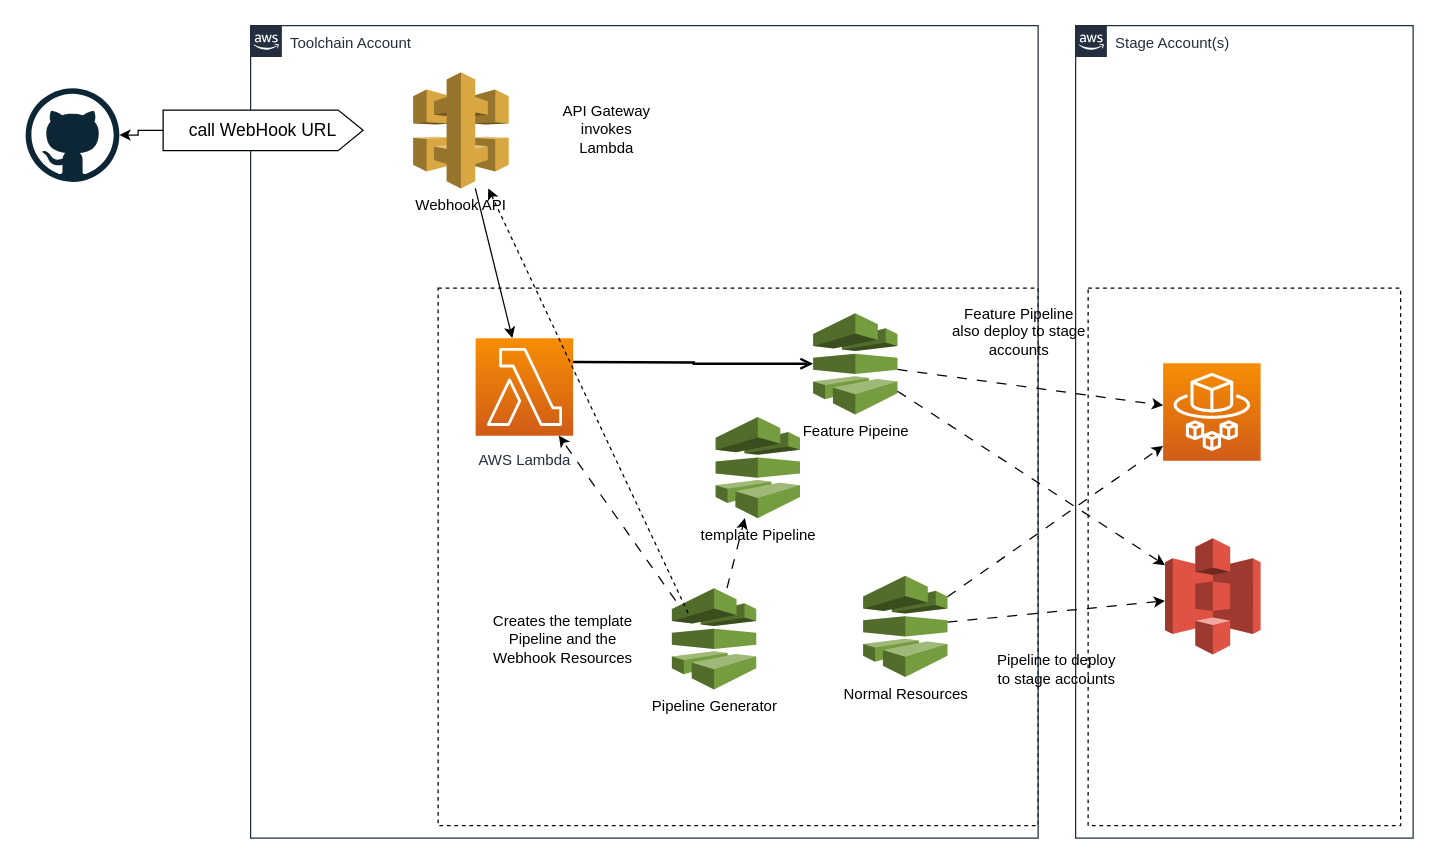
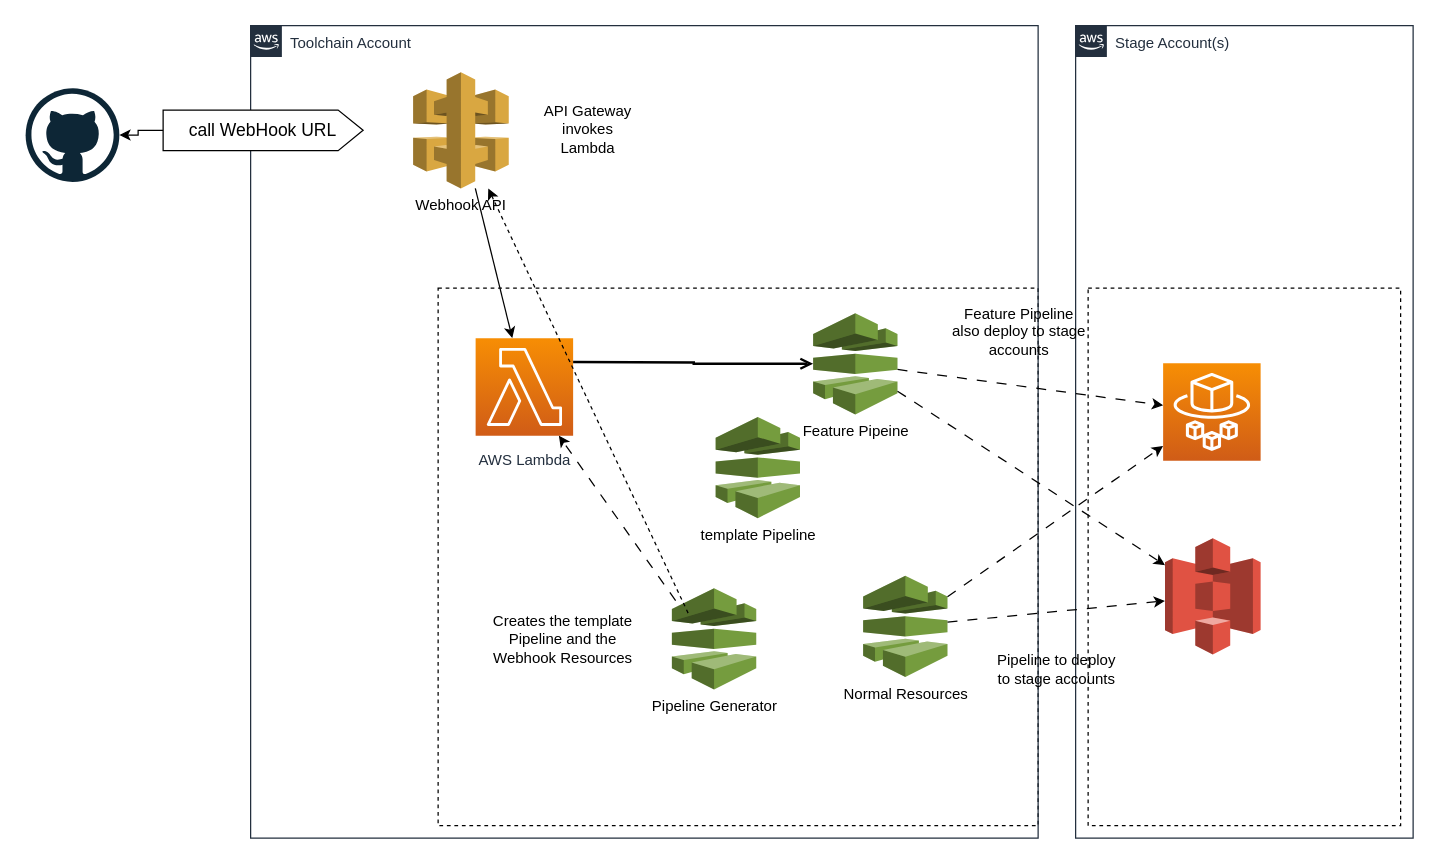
  <mxCell id="0" />
  <mxCell id="1" parent="0" />
  <mxCell id="2" value="" style="rounded=0;whiteSpace=wrap;html=1;labelBackgroundColor=none;fillColor=none;dashed=1;container=1;pointerEvents=0;collapsible=0;recursiveResize=0;" parent="1" vertex="1"><mxGeometry x="350" y="230" width="480" height="430" as="geometry" /></mxCell>
  <mxCell id="3" value="AWS Lambda" style="outlineConnect=0;fontColor=#232F3E;gradientColor=#F78E04;gradientDirection=north;fillColor=#D05C17;strokeColor=#ffffff;dashed=0;verticalLabelPosition=bottom;verticalAlign=top;align=center;html=1;fontSize=12;fontStyle=0;aspect=fixed;shape=mxgraph.aws4.resourceIcon;resIcon=mxgraph.aws4.lambda;labelBackgroundColor=#ffffff;spacingTop=6;" parent="2" vertex="1"><mxGeometry x="30" y="40" width="78" height="78" as="geometry" /></mxCell>
  <mxCell id="4" value="Normal Resources" style="outlineConnect=0;dashed=0;verticalLabelPosition=bottom;verticalAlign=top;align=center;html=1;shape=mxgraph.aws3.codepipeline;fillColor=#759C3E;gradientColor=none;" vertex="1" parent="2"><mxGeometry x="339.998" y="230" width="67.5" height="81" as="geometry" /></mxCell>
  <mxCell id="5" value="Feature Pipeine" style="outlineConnect=0;dashed=0;verticalLabelPosition=bottom;verticalAlign=top;align=center;html=1;shape=mxgraph.aws3.codepipeline;fillColor=#759C3E;gradientColor=none;" vertex="1" parent="2"><mxGeometry x="299.998" y="20" width="67.5" height="81" as="geometry" /></mxCell>
  <mxCell id="6" value="Pipeline Generator" style="outlineConnect=0;dashed=0;verticalLabelPosition=bottom;verticalAlign=top;align=center;html=1;shape=mxgraph.aws3.codepipeline;fillColor=#759C3E;gradientColor=none;" vertex="1" parent="2"><mxGeometry x="186.998" y="240" width="67.5" height="81" as="geometry" /></mxCell>
  <mxCell id="7" value="" style="endArrow=classic;html=1;rounded=0;dashed=1;dashPattern=8 8;" edge="1" parent="2" target="3"><mxGeometry width="50" height="50" relative="1" as="geometry"><mxPoint x="190" y="250" as="sourcePoint" /><mxPoint x="231" y="184" as="targetPoint" /></mxGeometry></mxCell>
  <mxCell id="8" value="Creates the template Pipeline and the Webhook Resources" style="text;html=1;strokeColor=none;fillColor=none;align=center;verticalAlign=middle;whiteSpace=wrap;rounded=0;" vertex="1" parent="2"><mxGeometry x="40" y="265.5" width="120" height="30" as="geometry" /></mxCell>
  <mxCell id="9" value="Toolchain Account" style="points=[[0,0],[0.25,0],[0.5,0],[0.75,0],[1,0],[1,0.25],[1,0.5],[1,0.75],[1,1],[0.75,1],[0.5,1],[0.25,1],[0,1],[0,0.75],[0,0.5],[0,0.25]];outlineConnect=0;gradientColor=none;html=1;whiteSpace=wrap;fontSize=12;fontStyle=0;shape=mxgraph.aws4.group;grIcon=mxgraph.aws4.group_aws_cloud_alt;strokeColor=#232F3E;fillColor=none;verticalAlign=top;align=left;spacingLeft=30;fontColor=#232F3E;dashed=0;labelBackgroundColor=#ffffff;container=1;pointerEvents=0;collapsible=0;recursiveResize=0;" parent="1" vertex="1"><mxGeometry x="200" y="20" width="630" height="650" as="geometry" /></mxCell>
  <mxCell id="10" value="Webhook API" style="outlineConnect=0;dashed=0;verticalLabelPosition=bottom;verticalAlign=top;align=center;html=1;shape=mxgraph.aws3.api_gateway;fillColor=#D9A741;gradientColor=none;" vertex="1" parent="9"><mxGeometry x="130" y="37.25" width="76.5" height="93" as="geometry" /></mxCell>
  <mxCell id="11" value="call WebHook URL" style="html=1;shape=mxgraph.infographic.ribbonSimple;notch1=0;notch2=20;align=center;verticalAlign=middle;fontSize=14;fontStyle=0;fillColor=#FFFFFF;whiteSpace=wrap;" vertex="1" parent="9"><mxGeometry x="-70" y="67.5" width="160" height="32.5" as="geometry" /></mxCell>
- <mxCell id="12" value="API Gateway invokes Lambda" style="text;html=1;strokeColor=none;fillColor=none;align=center;verticalAlign=middle;whiteSpace=wrap;rounded=0;" vertex="1" parent="9"><mxGeometry x="245" y="67.5" width="80" height="30" as="geometry" /></mxCell>
+ <mxCell id="12" value="API Gateway invokes Lambda" style="text;html=1;strokeColor=none;fillColor=none;align=center;verticalAlign=middle;whiteSpace=wrap;rounded=0;" vertex="1" parent="9"><mxGeometry x="230" y="67.5" width="80" height="30" as="geometry" /></mxCell>
  <mxCell id="13" value="Stage Account(s)" style="points=[[0,0],[0.25,0],[0.5,0],[0.75,0],[1,0],[1,0.25],[1,0.5],[1,0.75],[1,1],[0.75,1],[0.5,1],[0.25,1],[0,1],[0,0.75],[0,0.5],[0,0.25]];outlineConnect=0;gradientColor=none;html=1;whiteSpace=wrap;fontSize=12;fontStyle=0;shape=mxgraph.aws4.group;grIcon=mxgraph.aws4.group_aws_cloud_alt;strokeColor=#232F3E;fillColor=none;verticalAlign=top;align=left;spacingLeft=30;fontColor=#232F3E;dashed=0;labelBackgroundColor=#ffffff;container=1;pointerEvents=0;collapsible=0;recursiveResize=0;" parent="1" vertex="1"><mxGeometry x="860" y="20" width="270" height="650" as="geometry" /></mxCell>
  <mxCell id="14" value="Pipeline to deploy to stage accounts" style="text;html=1;strokeColor=none;fillColor=none;align=center;verticalAlign=middle;whiteSpace=wrap;rounded=0;" vertex="1" parent="13"><mxGeometry x="-70" y="490" width="110" height="50" as="geometry" /></mxCell>
  <mxCell id="15" value="" style="edgeStyle=orthogonalEdgeStyle;rounded=0;orthogonalLoop=1;jettySize=auto;html=1;endArrow=open;endFill=0;strokeWidth=2;" parent="1" target="5" edge="1"><mxGeometry relative="1" as="geometry"><mxPoint x="458" y="289" as="sourcePoint" /><mxPoint x="490" y="289" as="targetPoint" /></mxGeometry></mxCell>
  <mxCell id="16" value="" style="rounded=0;whiteSpace=wrap;html=1;labelBackgroundColor=none;fillColor=none;dashed=1;container=1;pointerEvents=0;collapsible=0;recursiveResize=0;" parent="1" vertex="1"><mxGeometry x="870" y="230" width="250" height="430" as="geometry" /></mxCell>
  <mxCell id="17" value="" style="outlineConnect=0;dashed=0;verticalLabelPosition=bottom;verticalAlign=top;align=center;html=1;shape=mxgraph.aws3.s3;fillColor=#E05243;gradientColor=none;" vertex="1" parent="16"><mxGeometry x="61.5" y="200" width="76.5" height="93" as="geometry" /></mxCell>
  <mxCell id="18" value="" style="sketch=0;points=[[0,0,0],[0.25,0,0],[0.5,0,0],[0.75,0,0],[1,0,0],[0,1,0],[0.25,1,0],[0.5,1,0],[0.75,1,0],[1,1,0],[0,0.25,0],[0,0.5,0],[0,0.75,0],[1,0.25,0],[1,0.5,0],[1,0.75,0]];outlineConnect=0;fontColor=#232F3E;gradientColor=#F78E04;gradientDirection=north;fillColor=#D05C17;strokeColor=#ffffff;dashed=0;verticalLabelPosition=bottom;verticalAlign=top;align=center;html=1;fontSize=12;fontStyle=0;aspect=fixed;shape=mxgraph.aws4.resourceIcon;resIcon=mxgraph.aws4.fargate;" vertex="1" parent="16"><mxGeometry x="60" y="60" width="78" height="78" as="geometry" /></mxCell>
  <mxCell id="19" value="template Pipeline&lt;br&gt;" style="outlineConnect=0;dashed=0;verticalLabelPosition=bottom;verticalAlign=top;align=center;html=1;shape=mxgraph.aws3.codepipeline;fillColor=#759C3E;gradientColor=none;" vertex="1" parent="1"><mxGeometry x="571.998" y="333" width="67.5" height="81" as="geometry" /></mxCell>
- <mxCell id="20" value="" style="endArrow=classic;html=1;rounded=0;dashed=1;dashPattern=8 8;" edge="1" parent="1" source="6" target="19"><mxGeometry width="50" height="50" relative="1" as="geometry"><mxPoint x="570" y="350" as="sourcePoint" /><mxPoint x="620" y="300" as="targetPoint" /></mxGeometry></mxCell>
  <mxCell id="21" value="" style="endArrow=classic;html=1;rounded=0;dashed=1;dashPattern=8 8;" edge="1" parent="1" source="4" target="18"><mxGeometry width="50" height="50" relative="1" as="geometry"><mxPoint x="570" y="350" as="sourcePoint" /><mxPoint x="620" y="300" as="targetPoint" /></mxGeometry></mxCell>
  <mxCell id="22" value="" style="endArrow=classic;html=1;rounded=0;dashed=1;dashPattern=8 8;" edge="1" parent="1" source="4" target="17"><mxGeometry width="50" height="50" relative="1" as="geometry"><mxPoint x="767" y="487" as="sourcePoint" /><mxPoint x="940" y="366" as="targetPoint" /></mxGeometry></mxCell>
  <mxCell id="23" value="" style="endArrow=classic;html=1;rounded=0;dashed=1;dashPattern=8 8;" edge="1" parent="1" source="5" target="18"><mxGeometry width="50" height="50" relative="1" as="geometry"><mxPoint x="777" y="497" as="sourcePoint" /><mxPoint x="950" y="376" as="targetPoint" /></mxGeometry></mxCell>
  <mxCell id="24" value="" style="endArrow=classic;html=1;rounded=0;dashed=1;dashPattern=8 8;" edge="1" parent="1" source="5" target="17"><mxGeometry width="50" height="50" relative="1" as="geometry"><mxPoint x="787" y="507" as="sourcePoint" /><mxPoint x="960" y="386" as="targetPoint" /></mxGeometry></mxCell>
  <mxCell id="25" value="" style="dashed=0;outlineConnect=0;html=1;align=center;labelPosition=center;verticalLabelPosition=bottom;verticalAlign=top;shape=mxgraph.weblogos.github" vertex="1" parent="1"><mxGeometry x="20" y="70" width="75" height="75" as="geometry" /></mxCell>
  <mxCell id="26" value="" style="endArrow=classic;html=1;rounded=0;dashed=1;" edge="1" parent="1" target="10"><mxGeometry width="50" height="50" relative="1" as="geometry"><mxPoint x="550" y="490" as="sourcePoint" /><mxPoint x="457" y="358" as="targetPoint" /></mxGeometry></mxCell>
  <mxCell id="27" value="Feature Pipeline also deploy to stage accounts" style="text;html=1;strokeColor=none;fillColor=none;align=center;verticalAlign=middle;whiteSpace=wrap;rounded=0;" vertex="1" parent="1"><mxGeometry x="760" y="240" width="110" height="50" as="geometry" /></mxCell>
  <mxCell id="28" value="" style="endArrow=classic;html=1;rounded=0;" edge="1" parent="1" source="10" target="3"><mxGeometry width="50" height="50" relative="1" as="geometry"><mxPoint x="570" y="350" as="sourcePoint" /><mxPoint x="620" y="300" as="targetPoint" /></mxGeometry></mxCell>
  <mxCell id="29" value="" style="edgeStyle=orthogonalEdgeStyle;rounded=0;orthogonalLoop=1;jettySize=auto;html=1;" edge="1" parent="1" source="11" target="25"><mxGeometry relative="1" as="geometry" /></mxCell>
